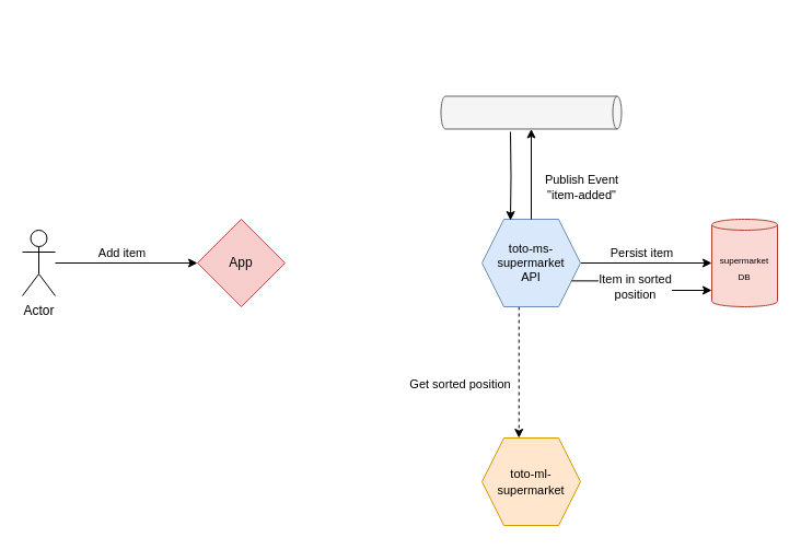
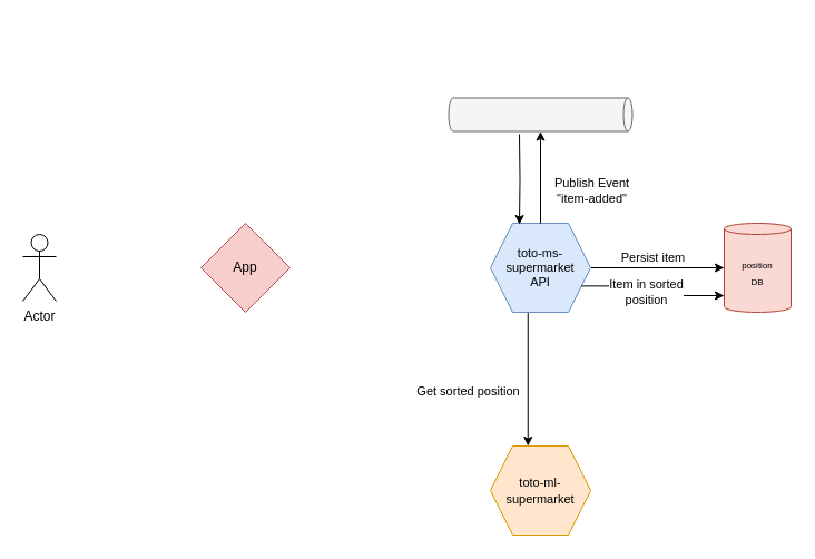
  <mxCell id="0" />
  <mxCell id="1" parent="0" />
  <mxCell id="2" value="App" style="rhombus;whiteSpace=wrap;html=1;aspect=fixed;fillColor=#f8cecc;strokeColor=#b85450;" vertex="1" parent="1"><mxGeometry x="180" y="200" width="80" height="80" as="geometry" /></mxCell>
  <mxCell id="3" style="edgeStyle=orthogonalEdgeStyle;rounded=0;orthogonalLoop=1;jettySize=auto;html=1;exitX=1;exitY=0.5;exitDx=0;exitDy=0;" edge="1" parent="1" source="7" target="12"><mxGeometry relative="1" as="geometry" /></mxCell>
  <mxCell id="4" value="Persist item" style="edgeLabel;html=1;align=center;verticalAlign=middle;resizable=0;points=[];" vertex="1" connectable="0" parent="3"><mxGeometry x="-0.083" relative="1" as="geometry"><mxPoint y="-10" as="offset" /></mxGeometry></mxCell>
- <mxCell id="5" style="edgeStyle=orthogonalEdgeStyle;rounded=0;orthogonalLoop=1;jettySize=auto;html=1;exitX=0.375;exitY=1;exitDx=0;exitDy=0;entryX=0.375;entryY=0;entryDx=0;entryDy=0;dashed=1;" edge="1" parent="1" source="7" target="8"><mxGeometry relative="1" as="geometry" /></mxCell>
+ <mxCell id="5" style="edgeStyle=orthogonalEdgeStyle;rounded=0;orthogonalLoop=1;jettySize=auto;html=1;exitX=0.375;exitY=1;exitDx=0;exitDy=0;entryX=0.375;entryY=0;entryDx=0;entryDy=0;" edge="1" parent="1" source="7" target="8"><mxGeometry relative="1" as="geometry" /></mxCell>
  <mxCell id="6" value="Get sorted position" style="edgeLabel;html=1;align=center;verticalAlign=middle;resizable=0;points=[];" vertex="1" connectable="0" parent="5"><mxGeometry x="0.167" y="4" relative="1" as="geometry"><mxPoint x="-58" as="offset" /></mxGeometry></mxCell>
  <mxCell id="7" value="&lt;div style=&quot;font-size: 11px;&quot;&gt;&lt;font style=&quot;font-size: 11px;&quot;&gt;toto-ms-supermarket&lt;/font&gt;&lt;/div&gt;&lt;div style=&quot;font-size: 11px;&quot;&gt;API&lt;/div&gt;" style="shape=hexagon;perimeter=hexagonPerimeter2;whiteSpace=wrap;html=1;fixedSize=1;fillColor=#dae8fc;strokeColor=#6c8ebf;" vertex="1" parent="1"><mxGeometry x="440" y="200" width="90" height="80" as="geometry" /></mxCell>
  <mxCell id="8" value="&lt;font style=&quot;font-size: 11px;&quot;&gt;toto-ml-supermarket&lt;/font&gt;" style="shape=hexagon;perimeter=hexagonPerimeter2;whiteSpace=wrap;html=1;fixedSize=1;fillColor=#ffe6cc;strokeColor=#d79b00;" vertex="1" parent="1"><mxGeometry x="440" y="400" width="90" height="80" as="geometry" /></mxCell>
- <mxCell id="9" style="edgeStyle=orthogonalEdgeStyle;rounded=0;orthogonalLoop=1;jettySize=auto;html=1;entryX=0;entryY=0.5;entryDx=0;entryDy=0;" edge="1" parent="1" source="11" target="2"><mxGeometry relative="1" as="geometry" /></mxCell>
- <mxCell id="10" value="Add item" style="edgeLabel;html=1;align=center;verticalAlign=middle;resizable=0;points=[];" vertex="1" connectable="0" parent="9"><mxGeometry x="-0.077" relative="1" as="geometry"><mxPoint y="-10" as="offset" /></mxGeometry></mxCell>
  <mxCell id="11" value="Actor" style="shape=umlActor;verticalLabelPosition=bottom;verticalAlign=top;html=1;outlineConnect=0;" vertex="1" parent="1"><mxGeometry x="20" y="210" width="30" height="60" as="geometry" /></mxCell>
- <mxCell id="12" value="&lt;div&gt;&lt;font style=&quot;font-size: 8px;&quot;&gt;supermarket&lt;/font&gt;&lt;/div&gt;&lt;div&gt;&lt;font style=&quot;font-size: 8px;&quot;&gt;DB&lt;/font&gt;&lt;/div&gt;" style="shape=cylinder3;whiteSpace=wrap;html=1;boundedLbl=1;backgroundOutline=1;size=5;fillColor=#fad9d5;strokeColor=#ae4132;" vertex="1" parent="1"><mxGeometry x="650" y="200" width="60" height="80" as="geometry" /></mxCell>
+ <mxCell id="12" value="&lt;div&gt;&lt;font style=&quot;font-size: 8px;&quot;&gt;position&lt;/font&gt;&lt;/div&gt;&lt;div&gt;&lt;font style=&quot;font-size: 8px;&quot;&gt;DB&lt;/font&gt;&lt;/div&gt;" style="shape=cylinder3;whiteSpace=wrap;html=1;boundedLbl=1;backgroundOutline=1;size=5;fillColor=#fad9d5;strokeColor=#ae4132;" vertex="1" parent="1"><mxGeometry x="650" y="200" width="60" height="80" as="geometry" /></mxCell>
  <mxCell id="13" style="edgeStyle=orthogonalEdgeStyle;rounded=0;orthogonalLoop=1;jettySize=auto;html=1;entryX=0.289;entryY=0.013;entryDx=0;entryDy=0;entryPerimeter=0;" edge="1" parent="1" target="7"><mxGeometry relative="1" as="geometry"><mxPoint x="466" y="120" as="sourcePoint" /></mxGeometry></mxCell>
  <mxCell id="14" value="" style="shape=cylinder3;whiteSpace=wrap;html=1;boundedLbl=1;backgroundOutline=1;size=4;rotation=90;fillColor=#f5f5f5;fontColor=#333333;strokeColor=#666666;" vertex="1" parent="1"><mxGeometry x="470" y="20" width="30" height="165" as="geometry" /></mxCell>
  <mxCell id="15" style="edgeStyle=orthogonalEdgeStyle;rounded=0;orthogonalLoop=1;jettySize=auto;html=1;entryX=1;entryY=0.5;entryDx=0;entryDy=0;entryPerimeter=0;" edge="1" parent="1" source="7" target="14"><mxGeometry relative="1" as="geometry" /></mxCell>
  <mxCell id="16" value="&lt;div&gt;Publish Event&lt;/div&gt;&lt;div&gt;&quot;item-added&quot;&lt;br&gt;&lt;/div&gt;" style="edgeLabel;html=1;align=center;verticalAlign=middle;resizable=0;points=[];" vertex="1" connectable="0" parent="15"><mxGeometry x="-0.491" y="1" relative="1" as="geometry"><mxPoint x="46" y="-9" as="offset" /></mxGeometry></mxCell>
  <mxCell id="17" style="edgeStyle=orthogonalEdgeStyle;rounded=0;orthogonalLoop=1;jettySize=auto;html=1;exitX=1;exitY=0.75;exitDx=0;exitDy=0;entryX=0;entryY=1;entryDx=0;entryDy=-15;entryPerimeter=0;" edge="1" parent="1" source="7" target="12"><mxGeometry relative="1" as="geometry" /></mxCell>
  <mxCell id="18" value="&lt;div&gt;Item in sorted&lt;/div&gt;&lt;div&gt;position&lt;/div&gt;" style="edgeLabel;html=1;align=center;verticalAlign=middle;resizable=0;points=[];" vertex="1" connectable="0" parent="17"><mxGeometry x="-0.12" y="-5" relative="1" as="geometry"><mxPoint x="-2" as="offset" /></mxGeometry></mxCell>
